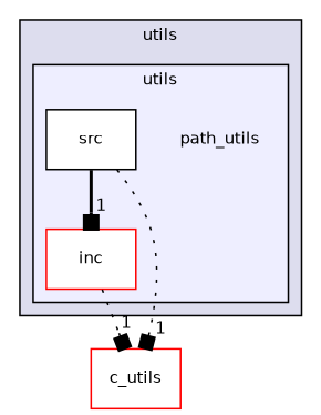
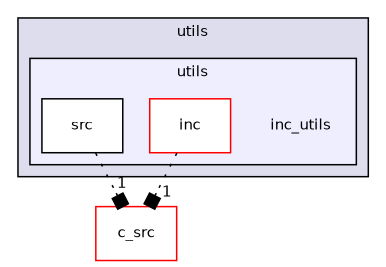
  digraph {
    compound=true
    node [fontname=Helvetica fontsize=10 shape=box color=red fillcolor=white style=filled]
    edge [headlabel=1 labeldistance=1.5 labelfontname=Helvetica labelfontsize=10 style=dotted arrowhead=box]
-   n1 [label=path_utils shape=plaintext color="" fillcolor="" style=""]
+   n1 [label=inc_utils shape=plaintext color="" fillcolor="" style=""]
    n2 [label=inc]
    n3 [color=black label=src]
-   n4 [label=c_utils]
+   n4 [label=c_src]
    subgraph cluster_1 {
      bgcolor="#ddddee"
      fontname=Helvetica
      fontsize=10
      label=utils
      pencolor=black
      subgraph cluster_2 {
        bgcolor="#eeeeff"
        fontname=Helvetica
        fontsize=10
        pencolor=black
        n1
        n2
        n3
      }
    }
    n2 -> n4
-   n3 -> n2 [style=bold]
    n3 -> n4
  }
